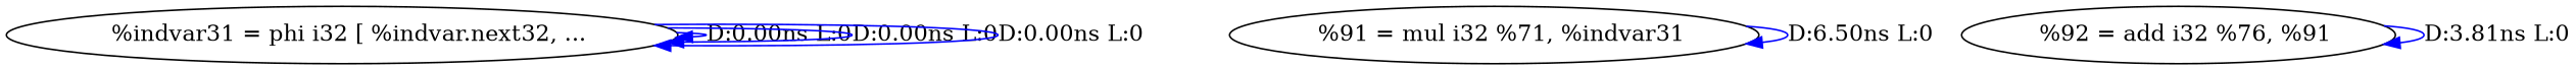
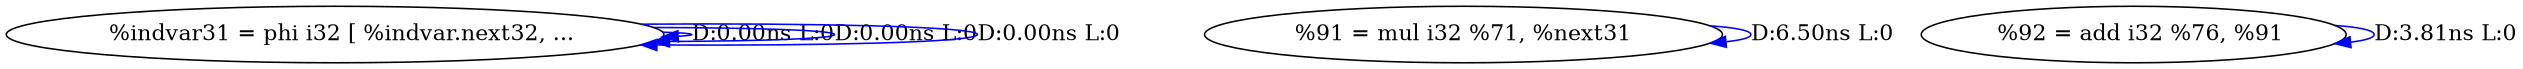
  digraph {
    edge [color=blue]
    n1 [label="  %indvar31 = phi i32 [ %indvar.next32, ..."]
-   n2 [label="  %91 = mul i32 %71, %indvar31"]
+   n2 [label="%91 = mul i32 %71, %next31"]
    n3 [label="  %92 = add i32 %76, %91"]
    n1 -> n1 [label="D:0.00ns L:0"]
    n1 -> n1 [label="D:0.00ns L:0"]
    n1 -> n1 [label="D:0.00ns L:0"]
    n2 -> n2 [label="D:6.50ns L:0"]
    n3 -> n3 [label="D:3.81ns L:0"]
  }
